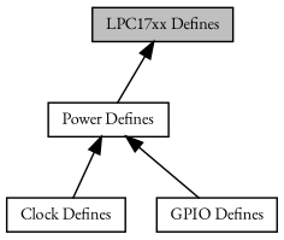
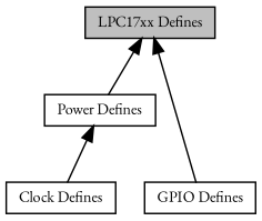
  digraph {
    fontname="EB Garamond"
    rankdir=TB
    node [color=black fillcolor=white fontname="EB Garamond" fontsize=10 shape=record style=filled]
    edge [dir=back fontname="EB Garamond" fontsize=10 labelfontname=Helvetica labelfontsize=10 shape=plaintext style=solid]
    n1 [height=0.2 label="Power Defines" width=0.4]
    n2 [height=0.2 label="Clock Defines" width=0.4]
    n3 [height=0.2 label="GPIO Defines" width=0.4]
    n4 [fillcolor=grey75 fontcolor=black height=0.2 label="LPC17xx Defines" width=0.4]
    n1 -> n2
    n4 -> n1
-   n1 -> n3
+   n4 -> n3
  }
